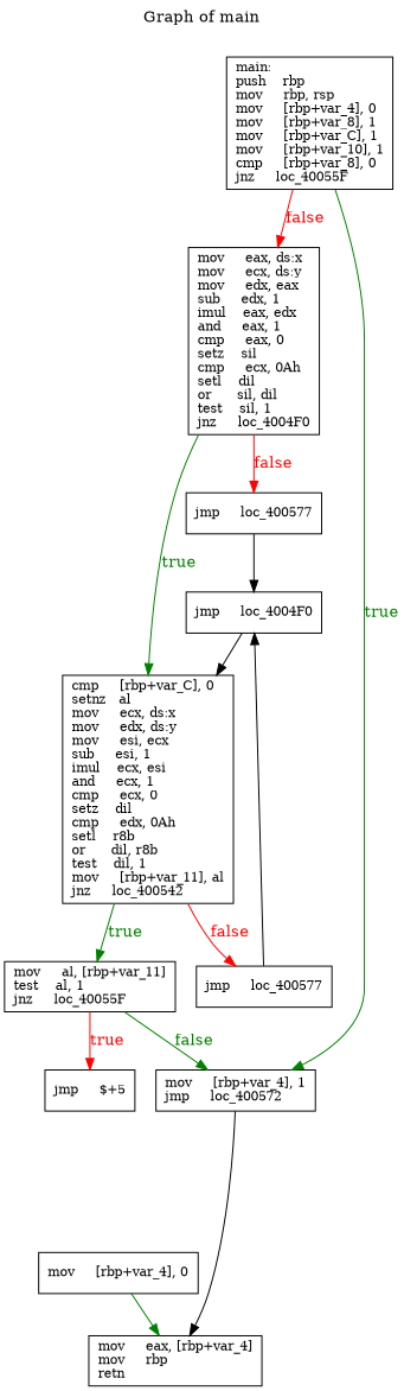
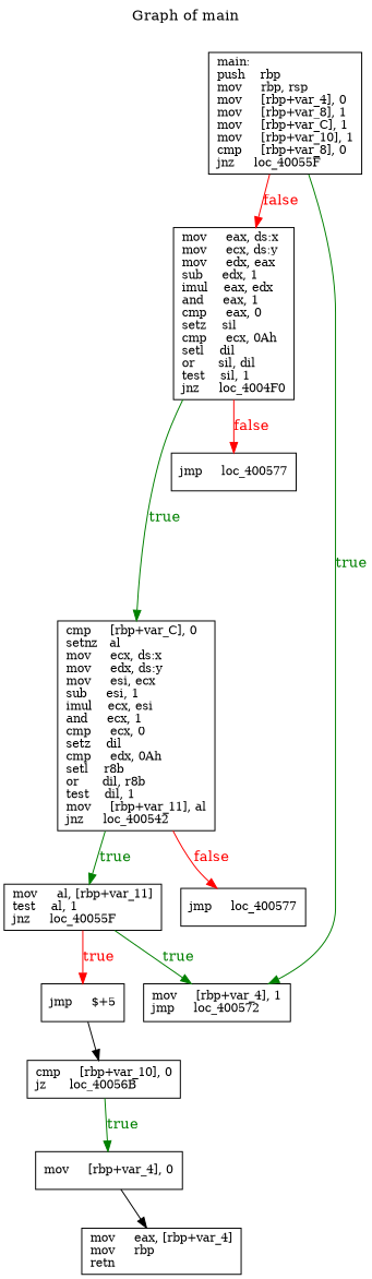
  digraph {
    label="Graph of main"
    labelloc=top
    node [fillcolor=white fontsize=11 shape=box style=filled]
    edge [arrowhead=normal color="#000000"]
    n1 [label="main:\lpush    rbp\lmov     rbp, rsp\lmov     [rbp+var_4], 0\lmov     [rbp+var_8], 1\lmov     [rbp+var_C], 1\lmov     [rbp+var_10], 1\lcmp     [rbp+var_8], 0\ljnz     loc_40055F\l" rank=0]
    n2 [label="mov     eax, ds:x\lmov     ecx, ds:y\lmov     edx, eax\lsub     edx, 1\limul    eax, edx\land     eax, 1\lcmp     eax, 0\lsetz    sil\lcmp     ecx, 0Ah\lsetl    dil\lor      sil, dil\ltest    sil, 1\ljnz     loc_4004F0\l"]
    n3 [label="mov     [rbp+var_4], 1\ljmp     loc_400572\l"]
    n4 [label="jmp     loc_400577\l"]
    n5 [label="cmp     [rbp+var_C], 0\lsetnz   al\lmov     ecx, ds:x\lmov     edx, ds:y\lmov     esi, ecx\lsub     esi, 1\limul    ecx, esi\land     ecx, 1\lcmp     ecx, 0\lsetz    dil\lcmp     edx, 0Ah\lsetl    r8b\lor      dil, r8b\ltest    dil, 1\lmov     [rbp+var_11], al\ljnz     loc_400542\l"]
    n6 [label="mov     eax, [rbp+var_4]\lmov     rbp\lretn\l" rank=12]
-   n7 [label="jmp     loc_4004F0\l"]
    n8 [label="jmp     loc_400577\l"]
    n9 [label="mov     al, [rbp+var_11]\ltest    al, 1\ljnz     loc_40055F\l"]
    n10 [label="jmp     $+5\l"]
+   n11 [label="cmp     [rbp+var_10], 0\ljz      loc_40056B\l"]
    n12 [label="mov     [rbp+var_4], 0\l"]
    n1 -> n2 [color="#ff0000" fontcolor="#ff0000" label=false]
    n1 -> n3 [color="#008000" fontcolor="#008000" label=true]
    n2 -> n4 [color="#ff0000" fontcolor="#ff0000" label=false]
    n2 -> n5 [color="#008000" fontcolor="#008000" label=true]
-   n3 -> n6
-   n4 -> n7
    n5 -> n8 [color="#ff0000" fontcolor="#ff0000" label=false]
    n5 -> n9 [color="#008000" fontcolor="#008000" label=true]
-   n7 -> n5
-   n8 -> n7
-   n9 -> n3 [color="#008000" fontcolor="#008000" label=false]
+   n9 -> n3 [color="#008000" fontcolor="#008000" label=true]
    n9 -> n10 [color="#ff0000" fontcolor="#ff0000" label=true]
-   n12 -> n6 [color="#008000"]
+   n10 -> n11
+   n11 -> n12 [color="#008000" fontcolor="#008000" label=true]
+   n12 -> n6
  }
